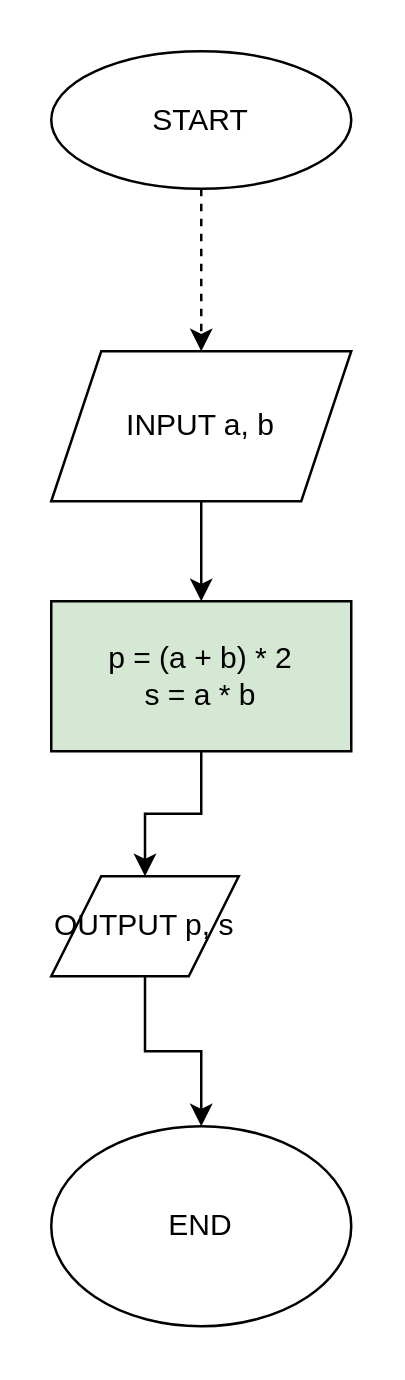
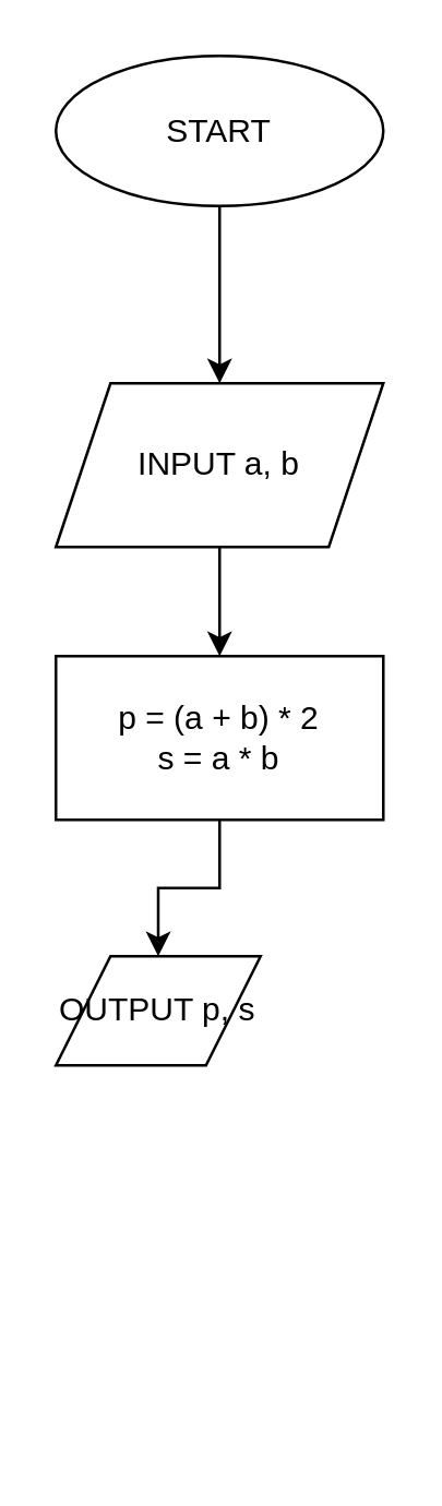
  <mxCell id="0" />
  <mxCell id="1" parent="0" />
- <mxCell id="2" style="edgeStyle=orthogonalEdgeStyle;rounded=0;orthogonalLoop=1;jettySize=auto;html=1;exitX=0.5;exitY=1;exitDx=0;exitDy=0;dashed=1;" edge="1" parent="1" source="3" target="5"><mxGeometry relative="1" as="geometry" /></mxCell>
+ <mxCell id="2" style="edgeStyle=orthogonalEdgeStyle;rounded=0;orthogonalLoop=1;jettySize=auto;html=1;exitX=0.5;exitY=1;exitDx=0;exitDy=0;" edge="1" parent="1" source="3" target="5"><mxGeometry relative="1" as="geometry" /></mxCell>
  <mxCell id="3" value="START" style="ellipse;whiteSpace=wrap;html=1;" vertex="1" parent="1"><mxGeometry x="20" y="20" width="120" height="55" as="geometry" /></mxCell>
  <mxCell id="4" style="edgeStyle=orthogonalEdgeStyle;rounded=0;orthogonalLoop=1;jettySize=auto;html=1;exitX=0.5;exitY=1;exitDx=0;exitDy=0;entryX=0.5;entryY=0;entryDx=0;entryDy=0;" edge="1" parent="1" source="5" target="7"><mxGeometry relative="1" as="geometry" /></mxCell>
  <mxCell id="5" value="INPUT a, b" style="shape=parallelogram;perimeter=parallelogramPerimeter;whiteSpace=wrap;html=1;fixedSize=1;" vertex="1" parent="1"><mxGeometry x="20" y="140" width="120" height="60" as="geometry" /></mxCell>
  <mxCell id="6" style="edgeStyle=orthogonalEdgeStyle;rounded=0;orthogonalLoop=1;jettySize=auto;html=1;exitX=0.5;exitY=1;exitDx=0;exitDy=0;entryX=0.5;entryY=0;entryDx=0;entryDy=0;" edge="1" parent="1" source="7" target="9"><mxGeometry relative="1" as="geometry" /></mxCell>
- <mxCell id="7" value="p = (a + b) * 2&lt;br&gt;s = a * b" style="rounded=0;whiteSpace=wrap;html=1;fillColor=#d5e8d4;" vertex="1" parent="1"><mxGeometry x="20" y="240" width="120" height="60" as="geometry" /></mxCell>
- <mxCell id="8" style="edgeStyle=orthogonalEdgeStyle;rounded=0;orthogonalLoop=1;jettySize=auto;html=1;exitX=0.5;exitY=1;exitDx=0;exitDy=0;entryX=0.5;entryY=0;entryDx=0;entryDy=0;" edge="1" parent="1" source="9" target="10"><mxGeometry relative="1" as="geometry" /></mxCell>
+ <mxCell id="7" value="p = (a + b) * 2&lt;br&gt;s = a * b" style="rounded=0;whiteSpace=wrap;html=1;" vertex="1" parent="1"><mxGeometry x="20" y="240" width="120" height="60" as="geometry" /></mxCell>
  <mxCell id="9" value="OUTPUT p, s" style="shape=parallelogram;perimeter=parallelogramPerimeter;whiteSpace=wrap;html=1;fixedSize=1;" vertex="1" parent="1"><mxGeometry x="20" y="350" width="75" height="40" as="geometry" /></mxCell>
- <mxCell id="10" value="END" style="ellipse;whiteSpace=wrap;html=1;" vertex="1" parent="1"><mxGeometry x="20" y="450" width="120" height="80" as="geometry" /></mxCell>
